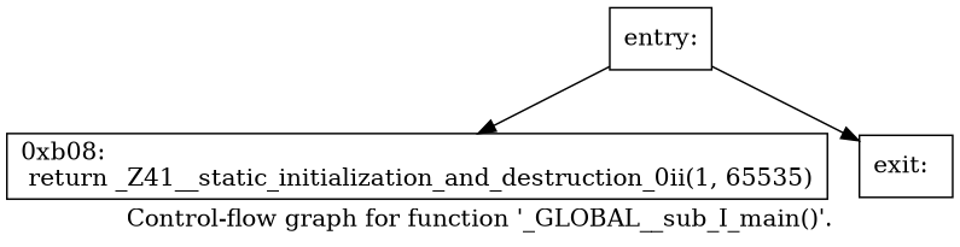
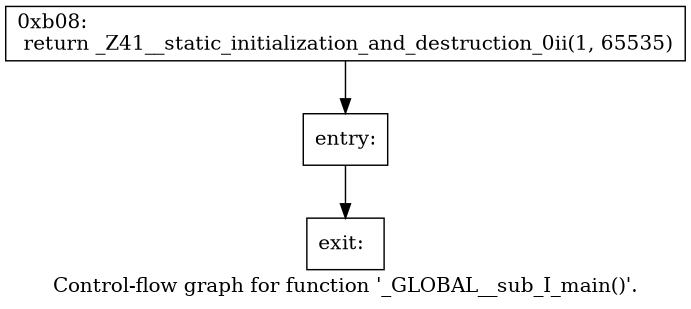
  digraph {
    label="Control-flow graph for function '_GLOBAL__sub_I_main()'."
    node [shape=record]
    n1 [label="{entry:\l}"]
    n2 [label="{0xb08:\l  return _Z41__static_initialization_and_destruction_0ii(1, 65535)\l}"]
    n3 [label="{exit:\l}"]
-   n1 -> n2
+   n2 -> n1
    n1 -> n3
  }
